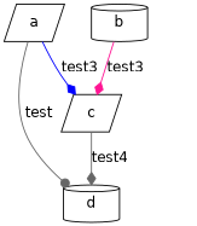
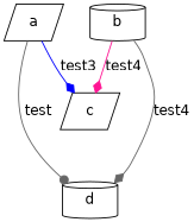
  digraph {
    fontname="DejaVu Sans"
    node [fontname="DejaVu Sans" shape=parallelogram]
    edge [arrowhead=diamond color=gray40 fontname="DejaVu Sans"]
    a
    c
    d [shape=cylinder]
    b [shape=cylinder]
    a -> c [color=blue label=test3]
    a -> d [arrowhead=dot label=test]
-   c -> d [label=test4]
-   b -> c [color=deeppink label=test3]
+   b -> d [label=test4]
+   b -> c [color=deeppink label=test4]
  }
